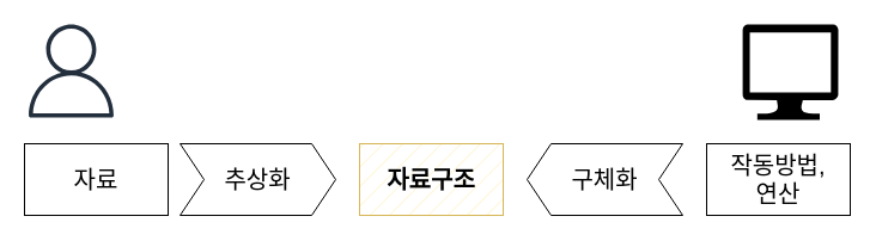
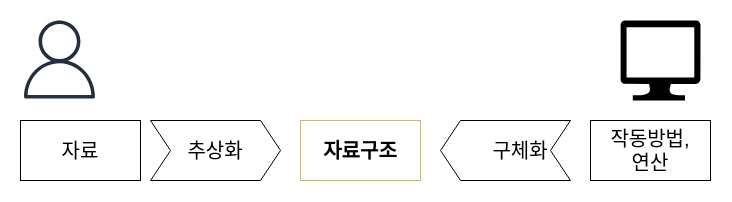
  <mxCell id="0" />
  <mxCell id="1" parent="0" />
  <mxCell id="2" value="" style="sketch=0;outlineConnect=0;fontColor=#232F3E;gradientColor=none;fillColor=#232F3D;strokeColor=none;dashed=0;verticalLabelPosition=bottom;verticalAlign=top;align=center;html=1;fontSize=12;fontStyle=0;aspect=fixed;pointerEvents=1;shape=mxgraph.aws4.user;" vertex="1" parent="1"><mxGeometry x="20" y="20" width="78" height="78" as="geometry" /></mxCell>
  <mxCell id="3" value="" style="verticalLabelPosition=bottom;html=1;verticalAlign=top;align=center;strokeColor=none;fillColor=#000000;shape=mxgraph.azure.computer;pointerEvents=1;" vertex="1" parent="1"><mxGeometry x="620" y="20" width="80" height="80" as="geometry" /></mxCell>
  <mxCell id="4" value="&lt;font style=&quot;font-size: 20px;&quot;&gt;자료&lt;/font&gt;" style="rounded=0;whiteSpace=wrap;html=1;" vertex="1" parent="1"><mxGeometry x="20" y="120" width="120" height="60" as="geometry" /></mxCell>
  <mxCell id="5" value="&lt;font style=&quot;font-size: 20px;&quot;&gt;추상화&lt;/font&gt;" style="shape=step;perimeter=stepPerimeter;whiteSpace=wrap;html=1;fixedSize=1;" vertex="1" parent="1"><mxGeometry x="150" y="120" width="130" height="60" as="geometry" /></mxCell>
- <mxCell id="6" value="&lt;font style=&quot;font-size: 20px;&quot;&gt;&lt;b&gt;자료구조&lt;/b&gt;&lt;/font&gt;" style="rounded=0;whiteSpace=wrap;html=1;fillColor=#fff2cc;strokeColor=#d6b656;fillStyle=hatch;" vertex="1" parent="1"><mxGeometry x="300" y="120" width="120" height="60" as="geometry" /></mxCell>
+ <mxCell id="6" value="&lt;font style=&quot;font-size: 20px;&quot;&gt;&lt;b&gt;자료구조&lt;/b&gt;&lt;/font&gt;" style="rounded=0;whiteSpace=wrap;html=1;fillColor=#ffffff;strokeColor=#d6b656;fillStyle=hatch;" vertex="1" parent="1"><mxGeometry x="300" y="120" width="120" height="60" as="geometry" /></mxCell>
  <mxCell id="7" value="" style="shape=step;perimeter=stepPerimeter;whiteSpace=wrap;html=1;fixedSize=1;rotation=-180;" vertex="1" parent="1"><mxGeometry x="440" y="120" width="130" height="60" as="geometry" /></mxCell>
- <mxCell id="8" value="&lt;font style=&quot;font-size: 20px;&quot;&gt;구체화&lt;/font&gt;" style="text;strokeColor=none;align=center;fillColor=none;html=1;verticalAlign=middle;whiteSpace=wrap;rounded=0;" vertex="1" parent="1"><mxGeometry x="460" y="135" width="90" height="30" as="geometry" /></mxCell>
+ <mxCell id="8" value="&lt;font style=&quot;font-size: 20px;&quot;&gt;구체화&lt;/font&gt;" style="text;strokeColor=none;align=center;fillColor=none;html=1;verticalAlign=middle;whiteSpace=wrap;rounded=0;" vertex="1" parent="1"><mxGeometry x="475" y="135" width="90" height="30" as="geometry" /></mxCell>
  <mxCell id="9" value="&lt;font style=&quot;font-size: 20px;&quot;&gt;작동방법,&lt;/font&gt;&lt;div&gt;&lt;font style=&quot;font-size: 20px;&quot;&gt;연산&lt;/font&gt;&lt;/div&gt;" style="rounded=0;whiteSpace=wrap;html=1;" vertex="1" parent="1"><mxGeometry x="590" y="120" width="120" height="60" as="geometry" /></mxCell>
